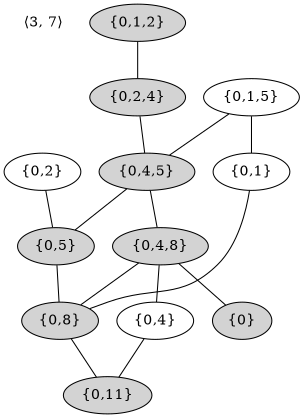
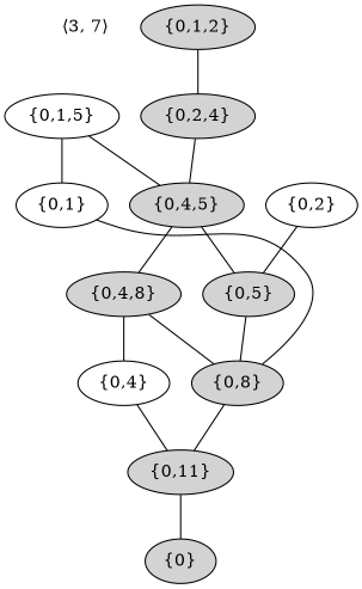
  graph {
    node [style=filled]
    "&#10216;3, 7&#10217;" [shape=plaintext style=""]
    n2 [label="{0,1,2}"]
    n3 [label="{0,2,4}"]
    n4 [label="{0,1,5}" style=""]
    n5 [label="{0,1}" style=""]
    n6 [label="{0,4,5}"]
    n7 [label="{0,4,8}"]
    n8 [label="{0,8}"]
    n9 [label="{0,5}"]
    n10 [label="{0,4}" style=""]
    n11 [label="{0,11}"]
    n12 [label="{0,2}" style=""]
    n13 [label="{0}"]
    n2 -- n3
    n3 -- n6
    n4 -- n5
    n4 -- n6
    n5 -- n7 [style=invis]
    n5 -- n8 [constraint=false]
    n6 -- n7
    n6 -- n9
    n7 -- n8
    n7 -- n10
    n8 -- n11
    n9 -- n8
    n10 -- n11
-   n7 -- n13
+   n11 -- n13
    n12 -- n9
  }
